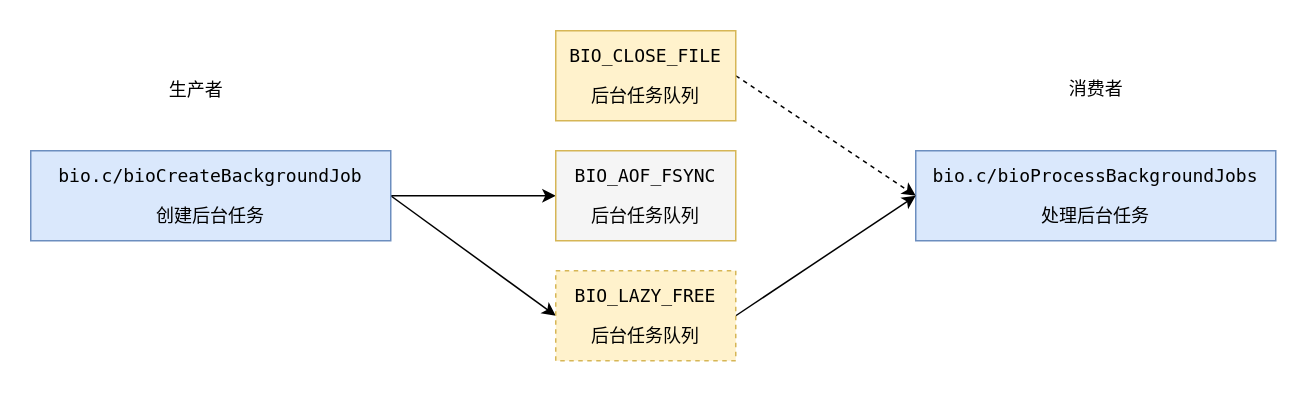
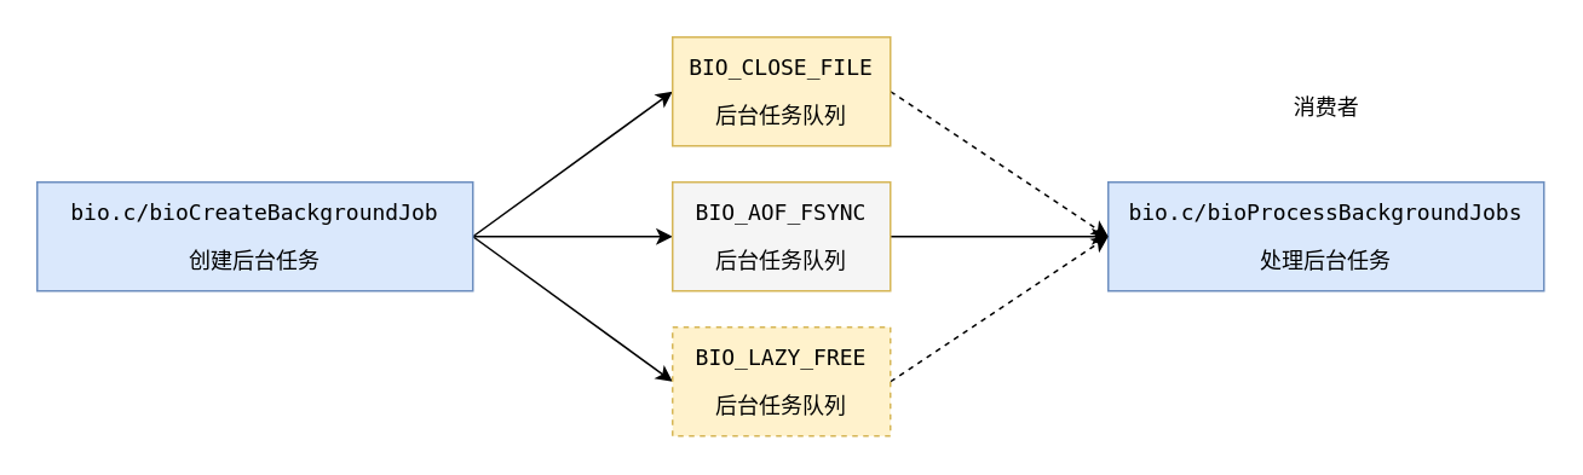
  <mxCell id="0" />
  <mxCell id="1" parent="0" />
+ <mxCell id="2" style="rounded=0;orthogonalLoop=1;jettySize=auto;html=1;exitX=1;exitY=0.5;exitDx=0;exitDy=0;entryX=0;entryY=0.5;entryDx=0;entryDy=0;" edge="1" parent="1" source="5" target="10"><mxGeometry relative="1" as="geometry" /></mxCell>
  <mxCell id="3" style="edgeStyle=none;rounded=0;orthogonalLoop=1;jettySize=auto;html=1;exitX=1;exitY=0.5;exitDx=0;exitDy=0;entryX=0;entryY=0.5;entryDx=0;entryDy=0;" edge="1" parent="1" source="5" target="12"><mxGeometry relative="1" as="geometry" /></mxCell>
  <mxCell id="4" style="edgeStyle=none;rounded=0;orthogonalLoop=1;jettySize=auto;html=1;exitX=1;exitY=0.5;exitDx=0;exitDy=0;entryX=0;entryY=0.5;entryDx=0;entryDy=0;" edge="1" parent="1" source="5" target="14"><mxGeometry relative="1" as="geometry" /></mxCell>
  <mxCell id="5" value="&lt;pre&gt;bio.c/bioCreateBackgroundJob&lt;/pre&gt;&lt;pre&gt;创建后台任务&lt;/pre&gt;" style="rounded=0;whiteSpace=wrap;html=1;fillColor=#dae8fc;strokeColor=#6c8ebf;" vertex="1" parent="1"><mxGeometry x="20" y="100" width="240" height="60" as="geometry" /></mxCell>
  <mxCell id="6" value="&lt;pre&gt;bio.c/bioProcessBackgroundJobs&lt;/pre&gt;&lt;pre&gt;处理后台任务&lt;/pre&gt;" style="rounded=0;whiteSpace=wrap;html=1;fillColor=#dae8fc;strokeColor=#6c8ebf;" vertex="1" parent="1"><mxGeometry x="610" y="100" width="240" height="60" as="geometry" /></mxCell>
- <mxCell id="7" value="生产者" style="text;html=1;align=center;verticalAlign=middle;resizable=0;points=[];autosize=1;strokeColor=none;fillColor=none;" vertex="1" parent="1"><mxGeometry x="105" y="50" width="50" height="20" as="geometry" /></mxCell>
  <mxCell id="8" value="消费者" style="text;html=1;align=center;verticalAlign=middle;resizable=0;points=[];autosize=1;strokeColor=none;fillColor=none;" vertex="1" parent="1"><mxGeometry x="705" y="49" width="50" height="20" as="geometry" /></mxCell>
  <mxCell id="9" style="edgeStyle=none;rounded=0;orthogonalLoop=1;jettySize=auto;html=1;exitX=1;exitY=0.5;exitDx=0;exitDy=0;entryX=0;entryY=0.5;entryDx=0;entryDy=0;dashed=1;" edge="1" parent="1" source="10" target="6"><mxGeometry relative="1" as="geometry" /></mxCell>
  <mxCell id="10" value="&lt;pre&gt;BIO_CLOSE_FILE&lt;/pre&gt;&lt;pre&gt;后台任务队列&lt;/pre&gt;" style="rounded=0;whiteSpace=wrap;html=1;fillColor=#fff2cc;strokeColor=#d6b656;" vertex="1" parent="1"><mxGeometry x="370" y="20" width="120" height="60" as="geometry" /></mxCell>
+ <mxCell id="11" style="edgeStyle=none;rounded=0;orthogonalLoop=1;jettySize=auto;html=1;exitX=1;exitY=0.5;exitDx=0;exitDy=0;entryX=0;entryY=0.5;entryDx=0;entryDy=0;" edge="1" parent="1" source="12" target="6"><mxGeometry relative="1" as="geometry" /></mxCell>
  <mxCell id="12" value="&lt;pre&gt;&lt;pre&gt;BIO_AOF_FSYNC&lt;/pre&gt;&lt;/pre&gt;&lt;pre&gt;后台任务队列&lt;/pre&gt;" style="rounded=0;whiteSpace=wrap;html=1;fillColor=#f5f5f5;strokeColor=#d6b656;" vertex="1" parent="1"><mxGeometry x="370" y="100" width="120" height="60" as="geometry" /></mxCell>
- <mxCell id="13" style="edgeStyle=none;rounded=0;orthogonalLoop=1;jettySize=auto;html=1;exitX=1;exitY=0.5;exitDx=0;exitDy=0;entryX=0;entryY=0.5;entryDx=0;entryDy=0;" edge="1" parent="1" source="14" target="6"><mxGeometry relative="1" as="geometry" /></mxCell>
+ <mxCell id="13" style="edgeStyle=none;rounded=0;orthogonalLoop=1;jettySize=auto;html=1;exitX=1;exitY=0.5;exitDx=0;exitDy=0;entryX=0;entryY=0.5;entryDx=0;entryDy=0;dashed=1;" edge="1" parent="1" source="14" target="6"><mxGeometry relative="1" as="geometry" /></mxCell>
  <mxCell id="14" value="&lt;pre&gt;&lt;pre&gt;BIO_LAZY_FREE&lt;/pre&gt;&lt;/pre&gt;&lt;pre&gt;后台任务队列&lt;/pre&gt;" style="rounded=0;whiteSpace=wrap;html=1;fillColor=#fff2cc;strokeColor=#d6b656;dashed=1;" vertex="1" parent="1"><mxGeometry x="370" y="180" width="120" height="60" as="geometry" /></mxCell>
